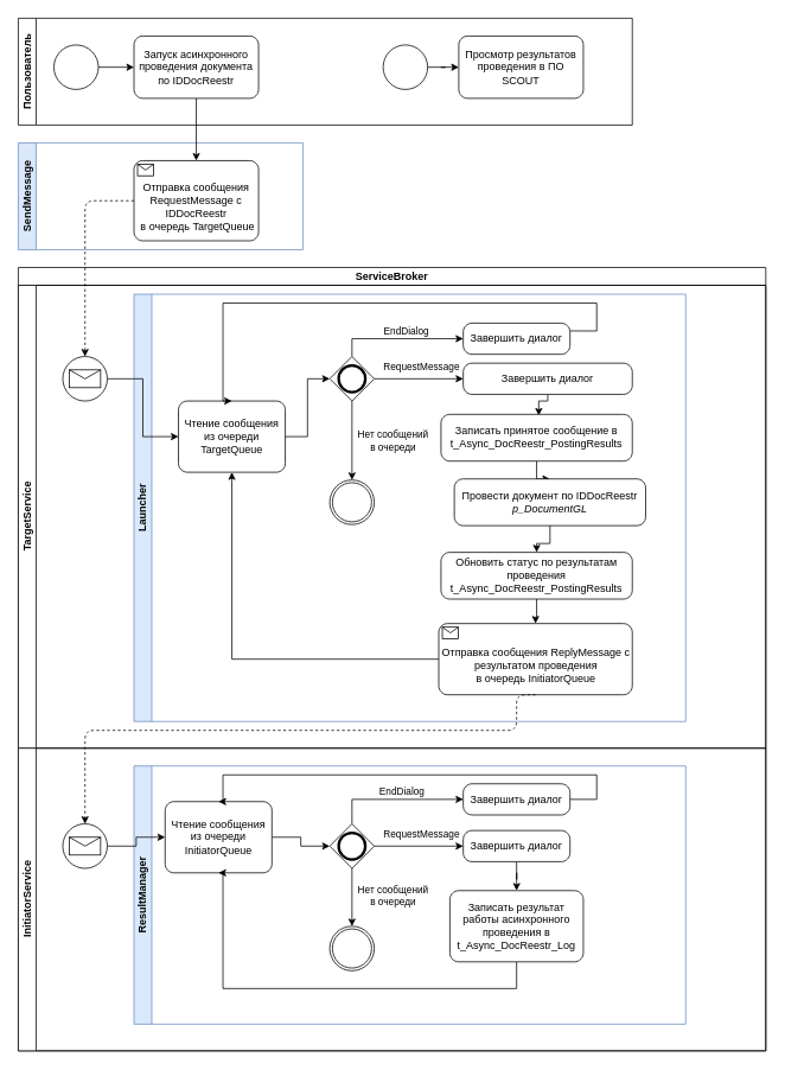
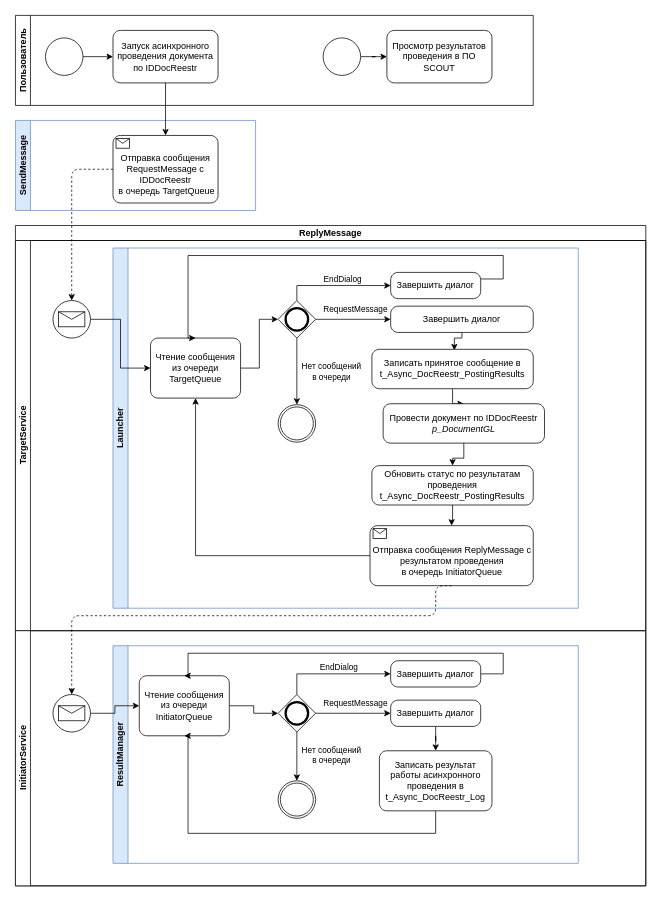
  <mxCell id="0" />
  <mxCell id="1" parent="0" />
- <mxCell id="2" value="ServiceBroker" style="swimlane;html=1;childLayout=stackLayout;resizeParent=1;resizeParentMax=0;horizontal=1;startSize=20;horizontalStack=0;whiteSpace=wrap;" parent="1" vertex="1"><mxGeometry x="20" y="300" width="840" height="880" as="geometry" /></mxCell>
+ <mxCell id="2" value="ReplyMessage" style="swimlane;html=1;childLayout=stackLayout;resizeParent=1;resizeParentMax=0;horizontal=1;startSize=20;horizontalStack=0;whiteSpace=wrap;" parent="1" vertex="1"><mxGeometry x="20" y="300" width="840" height="880" as="geometry" /></mxCell>
  <mxCell id="3" value="TargetService" style="swimlane;html=1;startSize=20;horizontal=0;" parent="2" vertex="1"><mxGeometry y="20" width="840" height="520" as="geometry"><mxRectangle y="20" width="840" height="30" as="alternateBounds" /></mxGeometry></mxCell>
  <mxCell id="4" value="Launcher" style="swimlane;startSize=20;horizontal=0;html=1;whiteSpace=wrap;fillColor=#dae8fc;strokeColor=#6c8ebf;" parent="3" vertex="1"><mxGeometry x="130" y="10" width="620" height="480" as="geometry"><mxRectangle x="130" y="10" width="40" height="80" as="alternateBounds" /></mxGeometry></mxCell>
  <mxCell id="5" style="edgeStyle=orthogonalEdgeStyle;rounded=0;orthogonalLoop=1;jettySize=auto;html=1;entryX=0;entryY=0.5;entryDx=0;entryDy=0;entryPerimeter=0;" parent="4" source="6" target="13" edge="1"><mxGeometry relative="1" as="geometry" /></mxCell>
  <mxCell id="6" value="Чтение сообщения из очереди TargetQueue" style="points=[[0.25,0,0],[0.5,0,0],[0.75,0,0],[1,0.25,0],[1,0.5,0],[1,0.75,0],[0.75,1,0],[0.5,1,0],[0.25,1,0],[0,0.75,0],[0,0.5,0],[0,0.25,0]];shape=mxgraph.bpmn.task;whiteSpace=wrap;rectStyle=rounded;size=10;html=1;container=1;expand=0;collapsible=0;taskMarker=abstract;" parent="4" vertex="1"><mxGeometry x="50" y="120" width="120" height="80" as="geometry" /></mxCell>
  <mxCell id="7" style="edgeStyle=orthogonalEdgeStyle;rounded=0;orthogonalLoop=1;jettySize=auto;html=1;entryX=0;entryY=0.5;entryDx=0;entryDy=0;entryPerimeter=0;exitX=0.5;exitY=0;exitDx=0;exitDy=0;exitPerimeter=0;" parent="4" source="13" target="15" edge="1"><mxGeometry relative="1" as="geometry" /></mxCell>
  <mxCell id="8" value="EndDialog" style="edgeLabel;html=1;align=center;verticalAlign=middle;resizable=0;points=[];" parent="7" vertex="1" connectable="0"><mxGeometry x="-0.225" y="2" relative="1" as="geometry"><mxPoint x="24" y="-7" as="offset" /></mxGeometry></mxCell>
  <mxCell id="9" style="edgeStyle=orthogonalEdgeStyle;rounded=0;orthogonalLoop=1;jettySize=auto;html=1;entryX=0;entryY=0.5;entryDx=0;entryDy=0;entryPerimeter=0;exitX=1;exitY=0.5;exitDx=0;exitDy=0;exitPerimeter=0;" parent="4" source="13" target="17" edge="1"><mxGeometry relative="1" as="geometry"><mxPoint x="310" y="107.5" as="sourcePoint" /></mxGeometry></mxCell>
  <mxCell id="10" value="RequestMessage" style="edgeLabel;html=1;align=center;verticalAlign=middle;resizable=0;points=[];" parent="9" vertex="1" connectable="0"><mxGeometry x="-0.46" y="3" relative="1" as="geometry"><mxPoint x="25" y="-11" as="offset" /></mxGeometry></mxCell>
  <mxCell id="11" style="edgeStyle=orthogonalEdgeStyle;rounded=0;orthogonalLoop=1;jettySize=auto;html=1;exitX=0.5;exitY=1;exitDx=0;exitDy=0;exitPerimeter=0;entryX=0.5;entryY=0;entryDx=0;entryDy=0;entryPerimeter=0;" parent="4" source="13" target="22" edge="1"><mxGeometry relative="1" as="geometry"><mxPoint x="245" y="207.5" as="targetPoint" /></mxGeometry></mxCell>
  <mxCell id="12" value="Нет сообщений&lt;br&gt;в очереди" style="edgeLabel;html=1;align=center;verticalAlign=middle;resizable=0;points=[];" parent="11" vertex="1" connectable="0"><mxGeometry x="0.222" relative="1" as="geometry"><mxPoint x="45" y="-10" as="offset" /></mxGeometry></mxCell>
  <mxCell id="13" value="" style="points=[[0.25,0.25,0],[0.5,0,0],[0.75,0.25,0],[1,0.5,0],[0.75,0.75,0],[0.5,1,0],[0.25,0.75,0],[0,0.5,0]];shape=mxgraph.bpmn.gateway2;html=1;verticalLabelPosition=bottom;labelBackgroundColor=#ffffff;verticalAlign=top;align=center;perimeter=rhombusPerimeter;outlineConnect=0;outline=end;symbol=general;" parent="4" vertex="1"><mxGeometry x="220" y="70" width="50" height="50" as="geometry" /></mxCell>
  <mxCell id="14" style="edgeStyle=orthogonalEdgeStyle;rounded=0;orthogonalLoop=1;jettySize=auto;html=1;entryX=0.5;entryY=0;entryDx=0;entryDy=0;entryPerimeter=0;exitX=1;exitY=0.25;exitDx=0;exitDy=0;exitPerimeter=0;" parent="4" source="15" target="6" edge="1"><mxGeometry relative="1" as="geometry"><Array as="points"><mxPoint x="520" y="41" /><mxPoint x="520" y="10" /><mxPoint x="100" y="10" /></Array></mxGeometry></mxCell>
  <mxCell id="15" value="Завершить диалог" style="points=[[0.25,0,0],[0.5,0,0],[0.75,0,0],[1,0.25,0],[1,0.5,0],[1,0.75,0],[0.75,1,0],[0.5,1,0],[0.25,1,0],[0,0.75,0],[0,0.5,0],[0,0.25,0]];shape=mxgraph.bpmn.task;whiteSpace=wrap;rectStyle=rounded;size=10;html=1;container=1;expand=0;collapsible=0;taskMarker=abstract;" parent="4" vertex="1"><mxGeometry x="370" y="32.5" width="120" height="35" as="geometry" /></mxCell>
  <mxCell id="16" style="edgeStyle=orthogonalEdgeStyle;rounded=0;orthogonalLoop=1;jettySize=auto;html=1;entryX=0.511;entryY=0.027;entryDx=0;entryDy=0;entryPerimeter=0;" parent="4" source="17" target="19" edge="1"><mxGeometry relative="1" as="geometry"><Array as="points"><mxPoint x="465" y="120" /><mxPoint x="455" y="120" /></Array></mxGeometry></mxCell>
  <mxCell id="17" value="Завершить диалог" style="points=[[0.25,0,0],[0.5,0,0],[0.75,0,0],[1,0.25,0],[1,0.5,0],[1,0.75,0],[0.75,1,0],[0.5,1,0],[0.25,1,0],[0,0.75,0],[0,0.5,0],[0,0.25,0]];shape=mxgraph.bpmn.task;whiteSpace=wrap;rectStyle=rounded;size=10;html=1;container=1;expand=0;collapsible=0;taskMarker=abstract;" parent="4" vertex="1"><mxGeometry x="370" y="77.5" width="190" height="35" as="geometry" /></mxCell>
  <mxCell id="18" style="edgeStyle=orthogonalEdgeStyle;rounded=0;orthogonalLoop=1;jettySize=auto;html=1;entryX=0.5;entryY=0;entryDx=0;entryDy=0;entryPerimeter=0;" parent="4" source="19" target="21" edge="1"><mxGeometry relative="1" as="geometry" /></mxCell>
  <mxCell id="19" value="Записать принятое сообщение в t_Async_DocReestr_PostingResults" style="points=[[0.25,0,0],[0.5,0,0],[0.75,0,0],[1,0.25,0],[1,0.5,0],[1,0.75,0],[0.75,1,0],[0.5,1,0],[0.25,1,0],[0,0.75,0],[0,0.5,0],[0,0.25,0]];shape=mxgraph.bpmn.task;whiteSpace=wrap;rectStyle=rounded;size=10;html=1;container=1;expand=0;collapsible=0;taskMarker=abstract;" parent="4" vertex="1"><mxGeometry x="345" y="135" width="215" height="52.5" as="geometry" /></mxCell>
  <mxCell id="20" style="edgeStyle=orthogonalEdgeStyle;rounded=0;orthogonalLoop=1;jettySize=auto;html=1;" parent="4" source="21" target="26" edge="1"><mxGeometry relative="1" as="geometry" /></mxCell>
  <mxCell id="21" value="Провести документ по IDDocReestr&lt;br&gt;&lt;i&gt;p_DocumentGL&lt;/i&gt;" style="points=[[0.25,0,0],[0.5,0,0],[0.75,0,0],[1,0.25,0],[1,0.5,0],[1,0.75,0],[0.75,1,0],[0.5,1,0],[0.25,1,0],[0,0.75,0],[0,0.5,0],[0,0.25,0]];shape=mxgraph.bpmn.task;whiteSpace=wrap;rectStyle=rounded;size=10;html=1;container=1;expand=0;collapsible=0;taskMarker=abstract;" parent="4" vertex="1"><mxGeometry x="360" y="207.5" width="215" height="52.5" as="geometry" /></mxCell>
  <mxCell id="22" value="" style="points=[[0.145,0.145,0],[0.5,0,0],[0.855,0.145,0],[1,0.5,0],[0.855,0.855,0],[0.5,1,0],[0.145,0.855,0],[0,0.5,0]];shape=mxgraph.bpmn.event;html=1;verticalLabelPosition=bottom;labelBackgroundColor=#ffffff;verticalAlign=top;align=center;perimeter=ellipsePerimeter;outlineConnect=0;aspect=fixed;outline=throwing;symbol=general;" parent="4" vertex="1"><mxGeometry x="220" y="208.75" width="50" height="50" as="geometry" /></mxCell>
  <mxCell id="23" style="edgeStyle=orthogonalEdgeStyle;rounded=0;orthogonalLoop=1;jettySize=auto;html=1;entryX=0.5;entryY=1;entryDx=0;entryDy=0;entryPerimeter=0;" parent="4" source="24" target="6" edge="1"><mxGeometry relative="1" as="geometry" /></mxCell>
  <mxCell id="24" value="&lt;br&gt;Отправка сообщения ReplyMessage с результатом проведения&lt;br&gt;в очередь InitiatorQueue" style="points=[[0.25,0,0],[0.5,0,0],[0.75,0,0],[1,0.25,0],[1,0.5,0],[1,0.75,0],[0.75,1,0],[0.5,1,0],[0.25,1,0],[0,0.75,0],[0,0.5,0],[0,0.25,0]];shape=mxgraph.bpmn.task;whiteSpace=wrap;rectStyle=rounded;size=10;html=1;container=1;expand=0;collapsible=0;taskMarker=receive;" parent="4" vertex="1"><mxGeometry x="342.5" y="370" width="217.5" height="80" as="geometry" /></mxCell>
  <mxCell id="25" style="edgeStyle=orthogonalEdgeStyle;rounded=0;orthogonalLoop=1;jettySize=auto;html=1;entryX=0.5;entryY=0;entryDx=0;entryDy=0;entryPerimeter=0;" parent="4" source="26" target="24" edge="1"><mxGeometry relative="1" as="geometry" /></mxCell>
  <mxCell id="26" value="Обновить статус по результатам проведения t_Async_DocReestr_PostingResults" style="points=[[0.25,0,0],[0.5,0,0],[0.75,0,0],[1,0.25,0],[1,0.5,0],[1,0.75,0],[0.75,1,0],[0.5,1,0],[0.25,1,0],[0,0.75,0],[0,0.5,0],[0,0.25,0]];shape=mxgraph.bpmn.task;whiteSpace=wrap;rectStyle=rounded;size=10;html=1;container=1;expand=0;collapsible=0;taskMarker=abstract;" parent="4" vertex="1"><mxGeometry x="345" y="290" width="215" height="52.5" as="geometry" /></mxCell>
  <mxCell id="27" style="edgeStyle=orthogonalEdgeStyle;rounded=0;orthogonalLoop=1;jettySize=auto;html=1;" parent="3" source="28" target="6" edge="1"><mxGeometry relative="1" as="geometry" /></mxCell>
  <mxCell id="28" value="" style="points=[[0.145,0.145,0],[0.5,0,0],[0.855,0.145,0],[1,0.5,0],[0.855,0.855,0],[0.5,1,0],[0.145,0.855,0],[0,0.5,0]];shape=mxgraph.bpmn.event;html=1;verticalLabelPosition=bottom;labelBackgroundColor=#ffffff;verticalAlign=top;align=center;perimeter=ellipsePerimeter;outlineConnect=0;aspect=fixed;outline=standard;symbol=message;" parent="3" vertex="1"><mxGeometry x="50" y="80" width="50" height="50" as="geometry" /></mxCell>
  <mxCell id="29" value="InitiatorService" style="swimlane;html=1;startSize=20;horizontal=0;" parent="2" vertex="1"><mxGeometry y="540" width="840" height="340" as="geometry" /></mxCell>
  <mxCell id="30" value="ResultManager" style="swimlane;startSize=20;horizontal=0;html=1;whiteSpace=wrap;fillColor=#dae8fc;strokeColor=#6c8ebf;" parent="29" vertex="1"><mxGeometry x="130" y="20" width="620" height="290" as="geometry" /></mxCell>
  <mxCell id="31" style="edgeStyle=orthogonalEdgeStyle;rounded=0;orthogonalLoop=1;jettySize=auto;html=1;" parent="30" source="32" target="33" edge="1"><mxGeometry relative="1" as="geometry" /></mxCell>
  <mxCell id="32" value="Чтение сообщения из очереди InitiatorQueue" style="points=[[0.25,0,0],[0.5,0,0],[0.75,0,0],[1,0.25,0],[1,0.5,0],[1,0.75,0],[0.75,1,0],[0.5,1,0],[0.25,1,0],[0,0.75,0],[0,0.5,0],[0,0.25,0]];shape=mxgraph.bpmn.task;whiteSpace=wrap;rectStyle=rounded;size=10;html=1;container=1;expand=0;collapsible=0;taskMarker=abstract;" parent="30" vertex="1"><mxGeometry x="35" y="40" width="120" height="80" as="geometry" /></mxCell>
  <mxCell id="33" value="" style="points=[[0.25,0.25,0],[0.5,0,0],[0.75,0.25,0],[1,0.5,0],[0.75,0.75,0],[0.5,1,0],[0.25,0.75,0],[0,0.5,0]];shape=mxgraph.bpmn.gateway2;html=1;verticalLabelPosition=bottom;labelBackgroundColor=#ffffff;verticalAlign=top;align=center;perimeter=rhombusPerimeter;outlineConnect=0;outline=end;symbol=general;" parent="30" vertex="1"><mxGeometry x="220" y="65" width="50" height="50" as="geometry" /></mxCell>
  <mxCell id="34" style="edgeStyle=orthogonalEdgeStyle;rounded=0;orthogonalLoop=1;jettySize=auto;html=1;entryX=0.5;entryY=0;entryDx=0;entryDy=0;entryPerimeter=0;exitX=1;exitY=0.5;exitDx=0;exitDy=0;exitPerimeter=0;" parent="30" source="35" target="32" edge="1"><mxGeometry relative="1" as="geometry"><Array as="points"><mxPoint x="520" y="37" /><mxPoint x="520" y="10" /><mxPoint x="100" y="10" /></Array></mxGeometry></mxCell>
  <mxCell id="35" value="Завершить диалог" style="points=[[0.25,0,0],[0.5,0,0],[0.75,0,0],[1,0.25,0],[1,0.5,0],[1,0.75,0],[0.75,1,0],[0.5,1,0],[0.25,1,0],[0,0.75,0],[0,0.5,0],[0,0.25,0]];shape=mxgraph.bpmn.task;whiteSpace=wrap;rectStyle=rounded;size=10;html=1;container=1;expand=0;collapsible=0;taskMarker=abstract;" parent="30" vertex="1"><mxGeometry x="370" y="20" width="120" height="35" as="geometry" /></mxCell>
  <mxCell id="36" style="edgeStyle=orthogonalEdgeStyle;rounded=0;orthogonalLoop=1;jettySize=auto;html=1;entryX=0;entryY=0.5;entryDx=0;entryDy=0;entryPerimeter=0;exitX=0.5;exitY=0;exitDx=0;exitDy=0;exitPerimeter=0;" parent="30" source="33" target="35" edge="1"><mxGeometry relative="1" as="geometry" /></mxCell>
  <mxCell id="37" value="EndDialog" style="edgeLabel;html=1;align=center;verticalAlign=middle;resizable=0;points=[];" parent="36" vertex="1" connectable="0"><mxGeometry x="-0.225" y="2" relative="1" as="geometry"><mxPoint x="24" y="-7" as="offset" /></mxGeometry></mxCell>
  <mxCell id="38" style="edgeStyle=orthogonalEdgeStyle;rounded=0;orthogonalLoop=1;jettySize=auto;html=1;" parent="30" source="39" target="43" edge="1"><mxGeometry relative="1" as="geometry" /></mxCell>
  <mxCell id="39" value="Завершить диалог" style="points=[[0.25,0,0],[0.5,0,0],[0.75,0,0],[1,0.25,0],[1,0.5,0],[1,0.75,0],[0.75,1,0],[0.5,1,0],[0.25,1,0],[0,0.75,0],[0,0.5,0],[0,0.25,0]];shape=mxgraph.bpmn.task;whiteSpace=wrap;rectStyle=rounded;size=10;html=1;container=1;expand=0;collapsible=0;taskMarker=abstract;" parent="30" vertex="1"><mxGeometry x="370" y="72.5" width="120" height="35" as="geometry" /></mxCell>
  <mxCell id="40" style="edgeStyle=orthogonalEdgeStyle;rounded=0;orthogonalLoop=1;jettySize=auto;html=1;entryX=0;entryY=0.5;entryDx=0;entryDy=0;entryPerimeter=0;exitX=1;exitY=0.5;exitDx=0;exitDy=0;exitPerimeter=0;" parent="30" source="33" target="39" edge="1"><mxGeometry relative="1" as="geometry"><mxPoint x="310" y="95" as="sourcePoint" /></mxGeometry></mxCell>
  <mxCell id="41" value="RequestMessage" style="edgeLabel;html=1;align=center;verticalAlign=middle;resizable=0;points=[];" parent="40" vertex="1" connectable="0"><mxGeometry x="-0.46" y="3" relative="1" as="geometry"><mxPoint x="25" y="-11" as="offset" /></mxGeometry></mxCell>
  <mxCell id="42" style="edgeStyle=orthogonalEdgeStyle;rounded=0;orthogonalLoop=1;jettySize=auto;html=1;entryX=0.5;entryY=1;entryDx=0;entryDy=0;entryPerimeter=0;" parent="30" source="43" target="32" edge="1"><mxGeometry relative="1" as="geometry"><Array as="points"><mxPoint x="430" y="250" /><mxPoint x="100" y="250" /></Array></mxGeometry></mxCell>
  <mxCell id="43" value="Записать результат работы асинхронного проведения в t_Async_DocReestr_Log" style="points=[[0.25,0,0],[0.5,0,0],[0.75,0,0],[1,0.25,0],[1,0.5,0],[1,0.75,0],[0.75,1,0],[0.5,1,0],[0.25,1,0],[0,0.75,0],[0,0.5,0],[0,0.25,0]];shape=mxgraph.bpmn.task;whiteSpace=wrap;rectStyle=rounded;size=10;html=1;container=1;expand=0;collapsible=0;taskMarker=abstract;" parent="30" vertex="1"><mxGeometry x="355" y="140" width="150" height="80" as="geometry" /></mxCell>
  <mxCell id="44" style="edgeStyle=orthogonalEdgeStyle;rounded=0;orthogonalLoop=1;jettySize=auto;html=1;exitX=0.5;exitY=1;exitDx=0;exitDy=0;exitPerimeter=0;entryX=0.5;entryY=0;entryDx=0;entryDy=0;entryPerimeter=0;" parent="30" source="33" target="46" edge="1"><mxGeometry relative="1" as="geometry"><mxPoint x="245" y="91.25" as="sourcePoint" /><mxPoint x="245" y="178.75" as="targetPoint" /></mxGeometry></mxCell>
  <mxCell id="45" value="Нет сообщений&lt;br&gt;в очереди" style="edgeLabel;html=1;align=center;verticalAlign=middle;resizable=0;points=[];" parent="44" vertex="1" connectable="0"><mxGeometry x="0.222" relative="1" as="geometry"><mxPoint x="45" y="-10" as="offset" /></mxGeometry></mxCell>
  <mxCell id="46" value="" style="points=[[0.145,0.145,0],[0.5,0,0],[0.855,0.145,0],[1,0.5,0],[0.855,0.855,0],[0.5,1,0],[0.145,0.855,0],[0,0.5,0]];shape=mxgraph.bpmn.event;html=1;verticalLabelPosition=bottom;labelBackgroundColor=#ffffff;verticalAlign=top;align=center;perimeter=ellipsePerimeter;outlineConnect=0;aspect=fixed;outline=throwing;symbol=general;" parent="30" vertex="1"><mxGeometry x="220" y="180" width="50" height="50" as="geometry" /></mxCell>
  <mxCell id="47" style="edgeStyle=orthogonalEdgeStyle;rounded=0;orthogonalLoop=1;jettySize=auto;html=1;entryX=0;entryY=0.5;entryDx=0;entryDy=0;entryPerimeter=0;" parent="29" source="48" target="32" edge="1"><mxGeometry relative="1" as="geometry" /></mxCell>
  <mxCell id="48" value="" style="points=[[0.145,0.145,0],[0.5,0,0],[0.855,0.145,0],[1,0.5,0],[0.855,0.855,0],[0.5,1,0],[0.145,0.855,0],[0,0.5,0]];shape=mxgraph.bpmn.event;html=1;verticalLabelPosition=bottom;labelBackgroundColor=#ffffff;verticalAlign=top;align=center;perimeter=ellipsePerimeter;outlineConnect=0;aspect=fixed;outline=standard;symbol=message;" parent="29" vertex="1"><mxGeometry x="50" y="85" width="50" height="50" as="geometry" /></mxCell>
  <mxCell id="49" style="edgeStyle=orthogonalEdgeStyle;rounded=1;orthogonalLoop=1;jettySize=auto;html=1;entryX=0.5;entryY=0;entryDx=0;entryDy=0;entryPerimeter=0;dashed=1;exitX=0.5;exitY=1;exitDx=0;exitDy=0;exitPerimeter=0;" parent="2" source="24" target="48" edge="1"><mxGeometry relative="1" as="geometry"><mxPoint x="720" y="350" as="sourcePoint" /><Array as="points"><mxPoint x="560" y="520" /><mxPoint x="75" y="520" /></Array></mxGeometry></mxCell>
  <mxCell id="50" value="Пользователь" style="swimlane;startSize=20;horizontal=0;html=1;whiteSpace=wrap;" parent="1" vertex="1"><mxGeometry x="20" y="20" width="690" height="120" as="geometry" /></mxCell>
  <mxCell id="51" value="" style="points=[[0.145,0.145,0],[0.5,0,0],[0.855,0.145,0],[1,0.5,0],[0.855,0.855,0],[0.5,1,0],[0.145,0.855,0],[0,0.5,0]];shape=mxgraph.bpmn.event;html=1;verticalLabelPosition=bottom;labelBackgroundColor=#ffffff;verticalAlign=top;align=center;perimeter=ellipsePerimeter;outlineConnect=0;aspect=fixed;outline=standard;symbol=general;" parent="50" vertex="1"><mxGeometry x="40" y="30" width="50" height="50" as="geometry" /></mxCell>
  <mxCell id="52" value="Запуск асинхронного проведения документа&lt;br&gt;по IDDocReestr" style="points=[[0.25,0,0],[0.5,0,0],[0.75,0,0],[1,0.25,0],[1,0.5,0],[1,0.75,0],[0.75,1,0],[0.5,1,0],[0.25,1,0],[0,0.75,0],[0,0.5,0],[0,0.25,0]];shape=mxgraph.bpmn.task;whiteSpace=wrap;rectStyle=rounded;size=10;html=1;container=1;expand=0;collapsible=0;taskMarker=abstract;" parent="50" vertex="1"><mxGeometry x="130" y="20" width="140" height="70" as="geometry" /></mxCell>
  <mxCell id="53" style="edgeStyle=orthogonalEdgeStyle;rounded=0;orthogonalLoop=1;jettySize=auto;html=1;entryX=0;entryY=0.5;entryDx=0;entryDy=0;entryPerimeter=0;" parent="50" source="51" target="52" edge="1"><mxGeometry relative="1" as="geometry" /></mxCell>
  <mxCell id="54" style="edgeStyle=orthogonalEdgeStyle;rounded=0;orthogonalLoop=1;jettySize=auto;html=1;" parent="50" source="55" target="56" edge="1"><mxGeometry relative="1" as="geometry" /></mxCell>
  <mxCell id="55" value="" style="points=[[0.145,0.145,0],[0.5,0,0],[0.855,0.145,0],[1,0.5,0],[0.855,0.855,0],[0.5,1,0],[0.145,0.855,0],[0,0.5,0]];shape=mxgraph.bpmn.event;html=1;verticalLabelPosition=bottom;labelBackgroundColor=#ffffff;verticalAlign=top;align=center;perimeter=ellipsePerimeter;outlineConnect=0;aspect=fixed;outline=standard;symbol=general;" parent="50" vertex="1"><mxGeometry x="410" y="30" width="50" height="50" as="geometry" /></mxCell>
  <mxCell id="56" value="Просмотр результатов проведения в ПО SCOUT" style="points=[[0.25,0,0],[0.5,0,0],[0.75,0,0],[1,0.25,0],[1,0.5,0],[1,0.75,0],[0.75,1,0],[0.5,1,0],[0.25,1,0],[0,0.75,0],[0,0.5,0],[0,0.25,0]];shape=mxgraph.bpmn.task;whiteSpace=wrap;rectStyle=rounded;size=10;html=1;container=1;expand=0;collapsible=0;taskMarker=abstract;" parent="50" vertex="1"><mxGeometry x="495" y="20" width="140" height="70" as="geometry" /></mxCell>
  <mxCell id="57" value="SendMessage" style="swimlane;startSize=20;horizontal=0;html=1;whiteSpace=wrap;fillColor=#dae8fc;strokeColor=#6c8ebf;" parent="1" vertex="1"><mxGeometry x="20" y="160" width="320" height="120" as="geometry" /></mxCell>
  <mxCell id="58" value="&lt;br&gt;Отправка сообщения RequestMessage c IDDocReestr&lt;br&gt;&amp;nbsp;в очередь TargetQueue" style="points=[[0.25,0,0],[0.5,0,0],[0.75,0,0],[1,0.25,0],[1,0.5,0],[1,0.75,0],[0.75,1,0],[0.5,1,0],[0.25,1,0],[0,0.75,0],[0,0.5,0],[0,0.25,0]];shape=mxgraph.bpmn.task;whiteSpace=wrap;rectStyle=rounded;size=10;html=1;container=1;expand=0;collapsible=0;taskMarker=receive;" parent="57" vertex="1"><mxGeometry x="130" y="20" width="140" height="90" as="geometry" /></mxCell>
  <mxCell id="59" style="edgeStyle=orthogonalEdgeStyle;orthogonalLoop=1;jettySize=auto;html=1;dashed=1;rounded=1;" parent="1" source="58" target="28" edge="1"><mxGeometry relative="1" as="geometry" /></mxCell>
  <mxCell id="60" style="edgeStyle=orthogonalEdgeStyle;rounded=0;orthogonalLoop=1;jettySize=auto;html=1;" parent="1" source="52" target="58" edge="1"><mxGeometry relative="1" as="geometry" /></mxCell>
